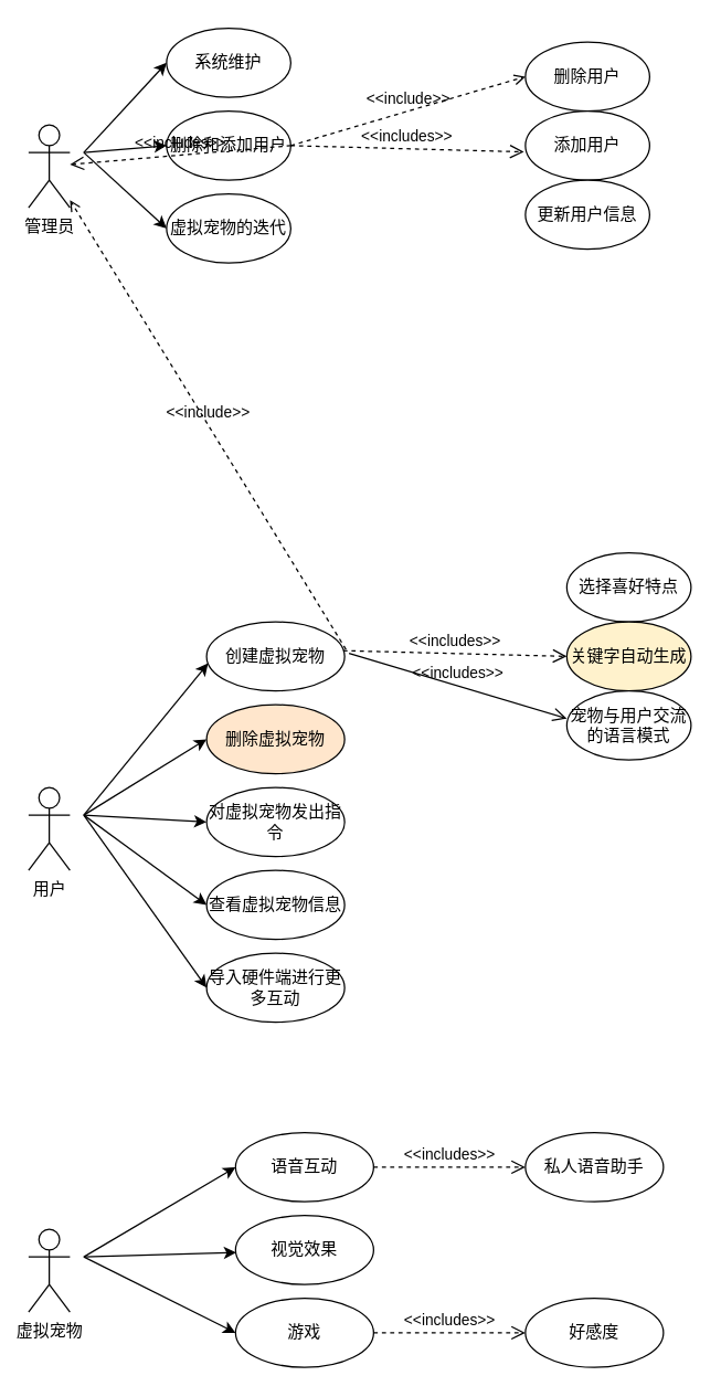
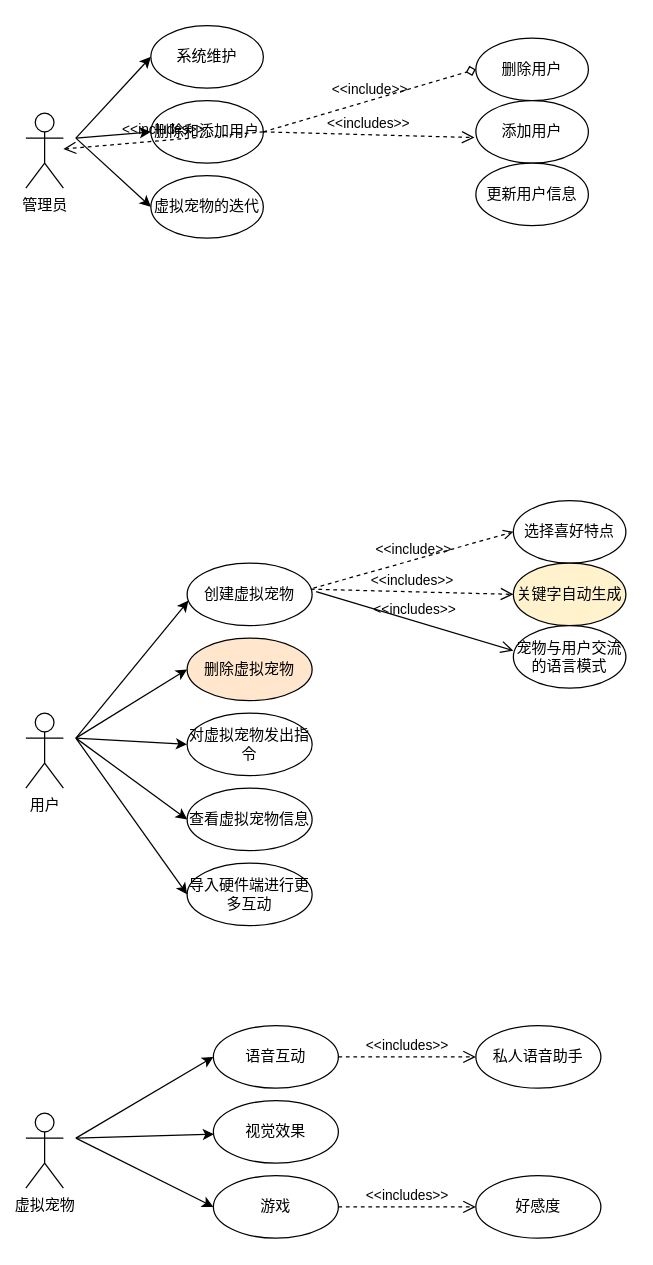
  <mxCell id="0" />
  <mxCell id="1" parent="0" />
  <mxCell id="2" value="用户" style="shape=umlActor;verticalLabelPosition=bottom;verticalAlign=top;html=1;outlineConnect=0;rounded=0;" vertex="1" parent="1"><mxGeometry x="20" y="570" width="30" height="60" as="geometry" /></mxCell>
  <mxCell id="3" value="" style="endArrow=classic;html=1;rounded=0;entryX=0.011;entryY=0.6;entryDx=0;entryDy=0;entryPerimeter=0;" edge="1" parent="1" target="5"><mxGeometry width="50" height="50" relative="1" as="geometry"><mxPoint x="60" y="590" as="sourcePoint" /><mxPoint x="100" y="510" as="targetPoint" /></mxGeometry></mxCell>
  <mxCell id="4" value="" style="endArrow=classic;html=1;rounded=0;entryX=0;entryY=0.5;entryDx=0;entryDy=0;" edge="1" parent="1" target="6"><mxGeometry width="50" height="50" relative="1" as="geometry"><mxPoint x="60" y="590" as="sourcePoint" /><mxPoint x="130" y="570" as="targetPoint" /></mxGeometry></mxCell>
  <mxCell id="5" value="创建虚拟宠物" style="ellipse;whiteSpace=wrap;html=1;rounded=0;" vertex="1" parent="1"><mxGeometry x="149" y="450" width="100" height="50" as="geometry" /></mxCell>
  <mxCell id="6" value="对虚拟宠物发出指令" style="ellipse;whiteSpace=wrap;html=1;rounded=0;" vertex="1" parent="1"><mxGeometry x="149" y="570" width="100" height="50" as="geometry" /></mxCell>
  <mxCell id="7" value="管理员" style="shape=umlActor;verticalLabelPosition=bottom;verticalAlign=top;html=1;outlineConnect=0;rounded=0;" vertex="1" parent="1"><mxGeometry x="20" y="90" width="30" height="60" as="geometry" /></mxCell>
  <mxCell id="8" value="删除虚拟宠物" style="ellipse;whiteSpace=wrap;html=1;rounded=0;fillColor=#ffe6cc;" vertex="1" parent="1"><mxGeometry x="149" y="510" width="100" height="50" as="geometry" /></mxCell>
  <mxCell id="9" value="" style="endArrow=classic;html=1;rounded=0;entryX=0;entryY=0.5;entryDx=0;entryDy=0;" edge="1" parent="1" target="8"><mxGeometry width="50" height="50" relative="1" as="geometry"><mxPoint x="60" y="590" as="sourcePoint" /><mxPoint x="140" y="550" as="targetPoint" /><Array as="points"><mxPoint x="60" y="590" /></Array></mxGeometry></mxCell>
  <mxCell id="10" value="系统维护" style="ellipse;whiteSpace=wrap;html=1;rounded=0;" vertex="1" parent="1"><mxGeometry x="120" y="20" width="90" height="50" as="geometry" /></mxCell>
  <mxCell id="11" value="虚拟宠物的迭代" style="ellipse;whiteSpace=wrap;html=1;rounded=0;" vertex="1" parent="1"><mxGeometry x="120" y="140" width="90" height="50" as="geometry" /></mxCell>
  <mxCell id="12" value="删除和添加用户" style="ellipse;whiteSpace=wrap;html=1;rounded=0;" vertex="1" parent="1"><mxGeometry x="120" y="80" width="90" height="50" as="geometry" /></mxCell>
  <mxCell id="13" value="" style="endArrow=classic;html=1;rounded=0;entryX=0;entryY=0.5;entryDx=0;entryDy=0;" edge="1" parent="1" target="12"><mxGeometry width="50" height="50" relative="1" as="geometry"><mxPoint x="60" y="110" as="sourcePoint" /><mxPoint x="110" y="60" as="targetPoint" /></mxGeometry></mxCell>
  <mxCell id="14" value="" style="endArrow=classic;html=1;rounded=0;entryX=0;entryY=0.5;entryDx=0;entryDy=0;" edge="1" parent="1" target="11"><mxGeometry width="50" height="50" relative="1" as="geometry"><mxPoint x="60" y="110" as="sourcePoint" /><mxPoint x="110" y="60" as="targetPoint" /></mxGeometry></mxCell>
  <mxCell id="15" value="删除用户" style="ellipse;whiteSpace=wrap;html=1;rounded=0;" vertex="1" parent="1"><mxGeometry x="380" y="30" width="90" height="50" as="geometry" /></mxCell>
  <mxCell id="16" value="添加用户" style="ellipse;whiteSpace=wrap;html=1;rounded=0;" vertex="1" parent="1"><mxGeometry x="380" y="80" width="90" height="50" as="geometry" /></mxCell>
  <mxCell id="17" value="更新用户信息" style="ellipse;whiteSpace=wrap;html=1;rounded=0;" vertex="1" parent="1"><mxGeometry x="380" y="130" width="90" height="50" as="geometry" /></mxCell>
  <mxCell id="18" value="" style="endArrow=classic;html=1;rounded=0;entryX=0;entryY=0.5;entryDx=0;entryDy=0;" edge="1" parent="1" target="10"><mxGeometry width="50" height="50" relative="1" as="geometry"><mxPoint x="60" y="110" as="sourcePoint" /><mxPoint x="120" y="40" as="targetPoint" /></mxGeometry></mxCell>
  <mxCell id="19" value="查看虚拟宠物信息" style="ellipse;whiteSpace=wrap;html=1;rounded=0;" vertex="1" parent="1"><mxGeometry x="149" y="630" width="100" height="50" as="geometry" /></mxCell>
  <mxCell id="20" value="" style="endArrow=classic;html=1;rounded=0;entryX=0;entryY=0.5;entryDx=0;entryDy=0;" edge="1" parent="1" target="19"><mxGeometry width="50" height="50" relative="1" as="geometry"><mxPoint x="60" y="590" as="sourcePoint" /><mxPoint x="158" y="625" as="targetPoint" /></mxGeometry></mxCell>
  <mxCell id="21" value="虚拟宠物" style="shape=umlActor;verticalLabelPosition=bottom;verticalAlign=top;html=1;outlineConnect=0;rounded=0;" vertex="1" parent="1"><mxGeometry x="20" y="890" width="30" height="60" as="geometry" /></mxCell>
  <mxCell id="22" value="选择喜好特点" style="ellipse;whiteSpace=wrap;html=1;rounded=0;" vertex="1" parent="1"><mxGeometry x="410" y="400" width="90" height="50" as="geometry" /></mxCell>
  <mxCell id="23" value="关键字自动生成" style="ellipse;whiteSpace=wrap;html=1;rounded=0;fillColor=#fff2cc;" vertex="1" parent="1"><mxGeometry x="410" y="450" width="90" height="50" as="geometry" /></mxCell>
  <mxCell id="24" value="宠物与用户交流的语言模式" style="ellipse;whiteSpace=wrap;html=1;rounded=0;" vertex="1" parent="1"><mxGeometry x="410" y="500" width="90" height="50" as="geometry" /></mxCell>
  <mxCell id="25" value="导入硬件端进行更多互动" style="ellipse;whiteSpace=wrap;html=1;rounded=0;" vertex="1" parent="1"><mxGeometry x="149" y="690" width="100" height="50" as="geometry" /></mxCell>
  <mxCell id="26" value="" style="endArrow=classic;html=1;rounded=0;entryX=0;entryY=0.5;entryDx=0;entryDy=0;" edge="1" parent="1" target="25"><mxGeometry width="50" height="50" relative="1" as="geometry"><mxPoint x="60" y="590" as="sourcePoint" /><mxPoint x="158" y="695" as="targetPoint" /><Array as="points"><mxPoint x="60" y="590" /></Array></mxGeometry></mxCell>
- <mxCell id="27" value="&amp;lt;&amp;lt;include&amp;gt;&amp;gt;" style="html=1;verticalAlign=bottom;labelBackgroundColor=none;endArrow=open;endFill=0;dashed=1;rounded=0;entryX=0;entryY=0.5;entryDx=0;entryDy=0;exitX=1;exitY=0.5;exitDx=0;exitDy=0;" edge="1" parent="1" source="12" target="15"><mxGeometry width="160" relative="1" as="geometry"><mxPoint x="240" y="220" as="sourcePoint" /><mxPoint x="400" y="220" as="targetPoint" /></mxGeometry></mxCell>
+ <mxCell id="27" value="&amp;lt;&amp;lt;include&amp;gt;&amp;gt;" style="html=1;verticalAlign=bottom;labelBackgroundColor=none;endArrow=diamond;endFill=0;dashed=1;rounded=0;entryX=0;entryY=0.5;entryDx=0;entryDy=0;exitX=1;exitY=0.5;exitDx=0;exitDy=0;" edge="1" parent="1" source="12" target="15"><mxGeometry width="160" relative="1" as="geometry"><mxPoint x="240" y="220" as="sourcePoint" /><mxPoint x="400" y="220" as="targetPoint" /></mxGeometry></mxCell>
  <mxCell id="28" value="&amp;lt;&amp;lt;includes&amp;gt;&amp;gt;" style="endArrow=open;startArrow=none;endFill=0;startFill=0;endSize=8;html=1;verticalAlign=bottom;dashed=1;labelBackgroundColor=none;rounded=0;entryX=-0.012;entryY=0.591;entryDx=0;entryDy=0;exitX=1;exitY=0.5;exitDx=0;exitDy=0;entryPerimeter=0;" edge="1" parent="1" source="12" target="16"><mxGeometry width="160" relative="1" as="geometry"><mxPoint x="260" y="155" as="sourcePoint" /><mxPoint x="430" y="205" as="targetPoint" /></mxGeometry></mxCell>
  <mxCell id="29" value="&amp;lt;&amp;lt;includes&amp;gt;&amp;gt;" style="endArrow=open;startArrow=none;endFill=0;startFill=0;endSize=8;html=1;verticalAlign=bottom;dashed=1;labelBackgroundColor=none;rounded=0;exitX=1;exitY=0.5;exitDx=0;exitDy=0;" edge="1" parent="1" source="12" target="7"><mxGeometry width="160" relative="1" as="geometry"><mxPoint x="270" y="165" as="sourcePoint" /><mxPoint x="440" y="215" as="targetPoint" /></mxGeometry></mxCell>
- <mxCell id="30" value="&amp;lt;&amp;lt;include&amp;gt;&amp;gt;" style="html=1;verticalAlign=bottom;labelBackgroundColor=none;endArrow=open;endFill=0;dashed=1;rounded=0;exitX=1.01;exitY=0.4;exitDx=0;exitDy=0;exitPerimeter=0;" edge="1" parent="1" source="5" target="7"><mxGeometry width="160" relative="1" as="geometry"><mxPoint x="210" y="400" as="sourcePoint" /><mxPoint x="370" y="400" as="targetPoint" /></mxGeometry></mxCell>
+ <mxCell id="30" value="&amp;lt;&amp;lt;include&amp;gt;&amp;gt;" style="html=1;verticalAlign=bottom;labelBackgroundColor=none;endArrow=open;endFill=0;dashed=1;rounded=0;entryX=0;entryY=0.5;entryDx=0;entryDy=0;exitX=1.01;exitY=0.4;exitDx=0;exitDy=0;exitPerimeter=0;" edge="1" parent="1" source="5" target="22"><mxGeometry width="160" relative="1" as="geometry"><mxPoint x="210" y="400" as="sourcePoint" /><mxPoint x="370" y="400" as="targetPoint" /></mxGeometry></mxCell>
  <mxCell id="31" value="&amp;lt;&amp;lt;includes&amp;gt;&amp;gt;" style="endArrow=open;startArrow=none;endFill=0;startFill=0;endSize=8;html=1;verticalAlign=bottom;dashed=0;labelBackgroundColor=none;rounded=0;entryX=0;entryY=0.4;entryDx=0;entryDy=0;exitX=1.032;exitY=0.455;exitDx=0;exitDy=0;entryPerimeter=0;exitPerimeter=0;" edge="1" parent="1" source="5" target="24"><mxGeometry width="160" relative="1" as="geometry"><mxPoint x="30" y="310" as="sourcePoint" /><mxPoint x="200" y="360" as="targetPoint" /></mxGeometry></mxCell>
  <mxCell id="32" value="&amp;lt;&amp;lt;includes&amp;gt;&amp;gt;" style="endArrow=open;startArrow=none;endFill=0;startFill=0;endSize=8;html=1;verticalAlign=bottom;dashed=1;labelBackgroundColor=none;rounded=0;entryX=0;entryY=0.5;entryDx=0;entryDy=0;exitX=0.99;exitY=0.417;exitDx=0;exitDy=0;exitPerimeter=0;" edge="1" parent="1" source="5" target="23"><mxGeometry width="160" relative="1" as="geometry"><mxPoint x="230" y="300" as="sourcePoint" /><mxPoint x="400" y="350" as="targetPoint" /></mxGeometry></mxCell>
  <mxCell id="33" value="" style="endArrow=classic;html=1;rounded=0;entryX=0;entryY=0.5;entryDx=0;entryDy=0;" edge="1" parent="1" target="34"><mxGeometry width="50" height="50" relative="1" as="geometry"><mxPoint x="60" y="910" as="sourcePoint" /><mxPoint x="150" y="880" as="targetPoint" /></mxGeometry></mxCell>
  <mxCell id="34" value="语音互动" style="ellipse;whiteSpace=wrap;html=1;rounded=0;" vertex="1" parent="1"><mxGeometry x="170" y="820" width="100" height="50" as="geometry" /></mxCell>
  <mxCell id="35" value="视觉效果" style="ellipse;whiteSpace=wrap;html=1;rounded=0;" vertex="1" parent="1"><mxGeometry x="170" y="880" width="100" height="50" as="geometry" /></mxCell>
  <mxCell id="36" value="" style="endArrow=classic;html=1;rounded=0;entryX=0.005;entryY=0.538;entryDx=0;entryDy=0;entryPerimeter=0;" edge="1" parent="1" target="35"><mxGeometry width="50" height="50" relative="1" as="geometry"><mxPoint x="60" y="910" as="sourcePoint" /><mxPoint x="159" y="885" as="targetPoint" /></mxGeometry></mxCell>
  <mxCell id="37" value="游戏" style="ellipse;whiteSpace=wrap;html=1;rounded=0;" vertex="1" parent="1"><mxGeometry x="170" y="940" width="100" height="50" as="geometry" /></mxCell>
  <mxCell id="38" value="" style="endArrow=classic;html=1;rounded=0;entryX=0;entryY=0.5;entryDx=0;entryDy=0;" edge="1" parent="1" target="37"><mxGeometry width="50" height="50" relative="1" as="geometry"><mxPoint x="60" y="910" as="sourcePoint" /><mxPoint x="160" y="947" as="targetPoint" /></mxGeometry></mxCell>
  <mxCell id="39" value="&amp;lt;&amp;lt;includes&amp;gt;&amp;gt;" style="endArrow=open;startArrow=none;endFill=0;startFill=0;endSize=8;html=1;verticalAlign=bottom;dashed=1;labelBackgroundColor=none;rounded=0;exitX=1;exitY=0.5;exitDx=0;exitDy=0;entryX=0;entryY=0.5;entryDx=0;entryDy=0;" edge="1" parent="1" source="37" target="40"><mxGeometry width="160" relative="1" as="geometry"><mxPoint x="280" y="960" as="sourcePoint" /><mxPoint x="380" y="970" as="targetPoint" /></mxGeometry></mxCell>
  <mxCell id="40" value="好感度" style="ellipse;whiteSpace=wrap;html=1;rounded=0;" vertex="1" parent="1"><mxGeometry x="380" y="940" width="100" height="50" as="geometry" /></mxCell>
  <mxCell id="41" value="私人语音助手" style="ellipse;whiteSpace=wrap;html=1;rounded=0;" vertex="1" parent="1"><mxGeometry x="380" y="820" width="100" height="50" as="geometry" /></mxCell>
  <mxCell id="42" value="&amp;lt;&amp;lt;includes&amp;gt;&amp;gt;" style="endArrow=open;startArrow=none;endFill=0;startFill=0;endSize=8;html=1;verticalAlign=bottom;dashed=1;labelBackgroundColor=none;rounded=0;exitX=1;exitY=0.5;exitDx=0;exitDy=0;entryX=0;entryY=0.5;entryDx=0;entryDy=0;" edge="1" parent="1" source="34" target="41"><mxGeometry width="160" relative="1" as="geometry"><mxPoint x="280" y="839.51" as="sourcePoint" /><mxPoint x="390" y="839.51" as="targetPoint" /></mxGeometry></mxCell>
